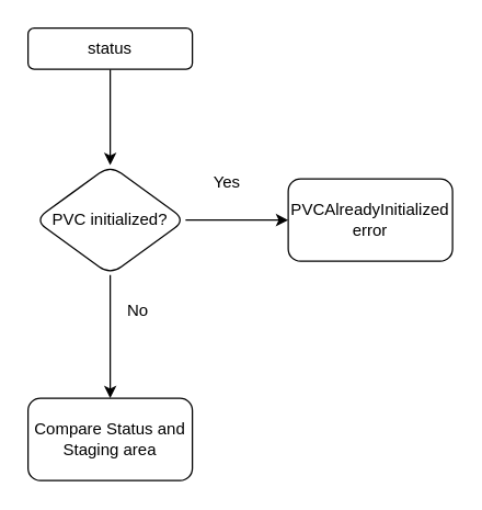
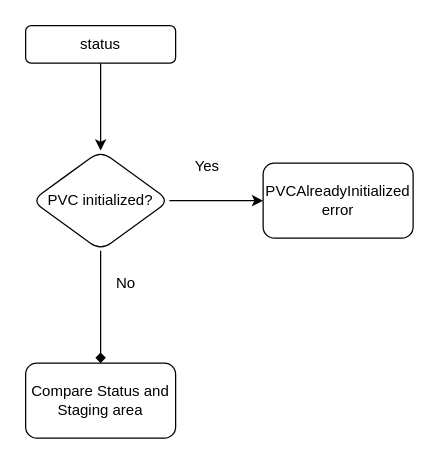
  <mxCell id="0" />
  <mxCell id="1" parent="0" />
  <mxCell id="2" value="" style="edgeStyle=orthogonalEdgeStyle;rounded=0;orthogonalLoop=1;jettySize=auto;html=1;" edge="1" parent="1" source="3" target="6"><mxGeometry relative="1" as="geometry" /></mxCell>
  <mxCell id="3" value="status" style="rounded=1;whiteSpace=wrap;html=1;fontSize=12;glass=0;strokeWidth=1;shadow=0;" parent="1" vertex="1"><mxGeometry x="20" y="20" width="120" height="30" as="geometry" /></mxCell>
  <mxCell id="4" value="" style="edgeStyle=orthogonalEdgeStyle;rounded=0;orthogonalLoop=1;jettySize=auto;html=1;" edge="1" parent="1" source="6" target="7"><mxGeometry relative="1" as="geometry" /></mxCell>
- <mxCell id="5" value="" style="edgeStyle=orthogonalEdgeStyle;rounded=0;orthogonalLoop=1;jettySize=auto;html=1;" edge="1" parent="1" source="6" target="9"><mxGeometry relative="1" as="geometry" /></mxCell>
+ <mxCell id="5" value="" style="edgeStyle=orthogonalEdgeStyle;rounded=0;orthogonalLoop=1;jettySize=auto;html=1;endArrow=diamond;" edge="1" parent="1" source="6" target="9"><mxGeometry relative="1" as="geometry" /></mxCell>
  <mxCell id="6" value="PVC initialized?" style="rhombus;whiteSpace=wrap;html=1;rounded=1;glass=0;strokeWidth=1;shadow=0;" vertex="1" parent="1"><mxGeometry x="25" y="120" width="110" height="80" as="geometry" /></mxCell>
  <mxCell id="7" value="PVCAlreadyInitialized error" style="whiteSpace=wrap;html=1;rounded=1;glass=0;strokeWidth=1;shadow=0;" vertex="1" parent="1"><mxGeometry x="210" y="130" width="120" height="60" as="geometry" /></mxCell>
  <mxCell id="8" value="Yes" style="text;html=1;align=center;verticalAlign=middle;resizable=0;points=[];autosize=1;strokeColor=none;fillColor=none;" vertex="1" parent="1"><mxGeometry x="145" y="118" width="40" height="30" as="geometry" /></mxCell>
  <mxCell id="9" value="Compare Status and Staging area" style="whiteSpace=wrap;html=1;rounded=1;glass=0;strokeWidth=1;shadow=0;" vertex="1" parent="1"><mxGeometry x="20" y="290" width="120" height="60" as="geometry" /></mxCell>
  <mxCell id="10" value="&lt;div&gt;No&lt;/div&gt;&lt;div&gt;&lt;br&gt;&lt;/div&gt;" style="text;html=1;align=center;verticalAlign=middle;resizable=0;points=[];autosize=1;strokeColor=none;fillColor=none;" vertex="1" parent="1"><mxGeometry x="80" y="213" width="40" height="40" as="geometry" /></mxCell>
